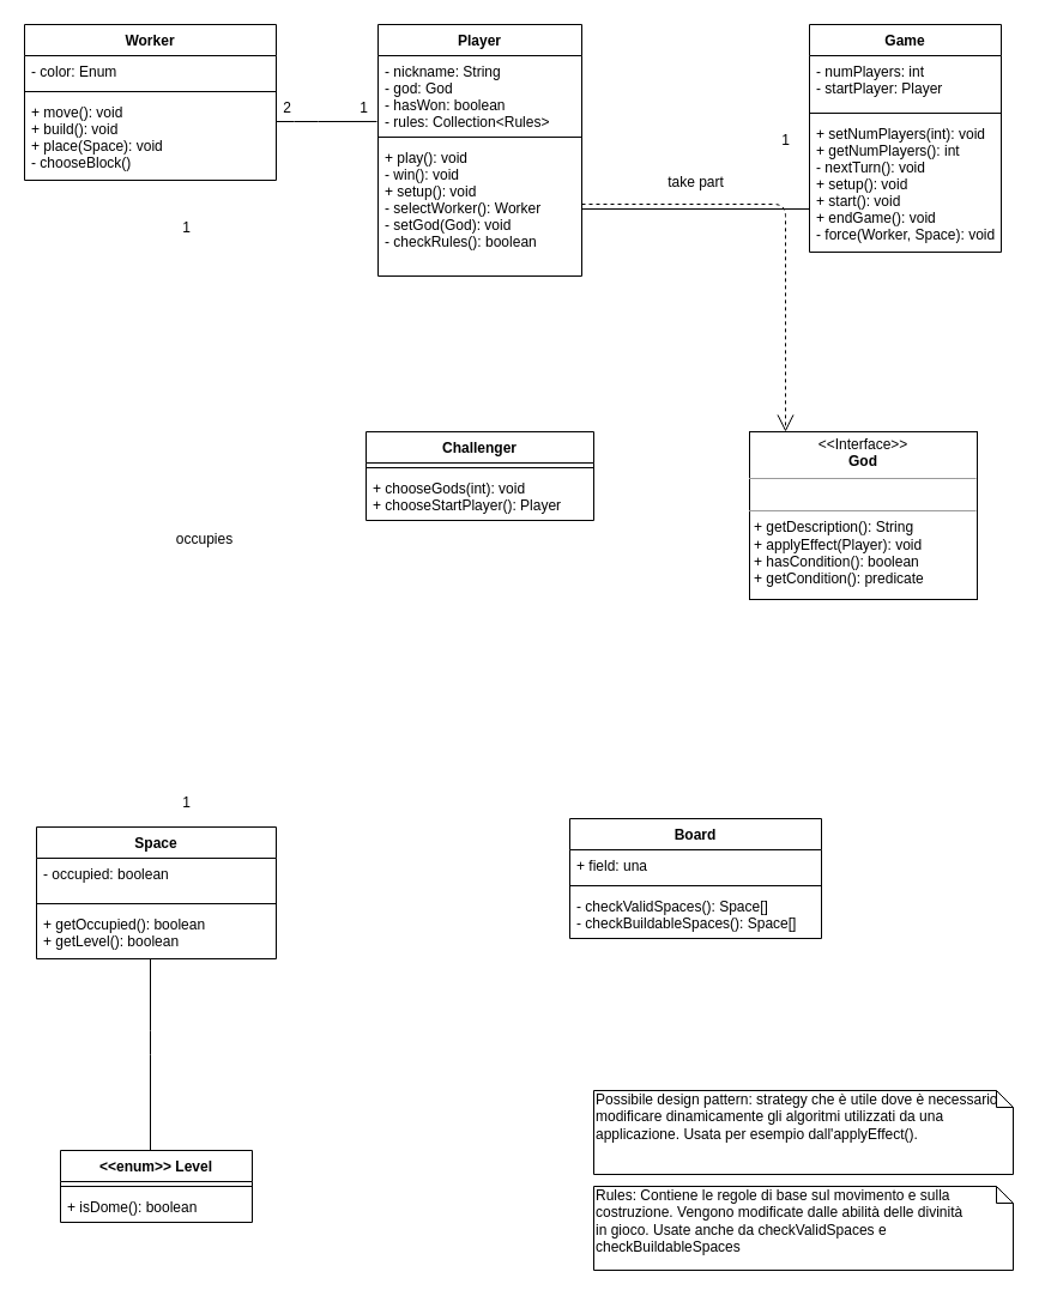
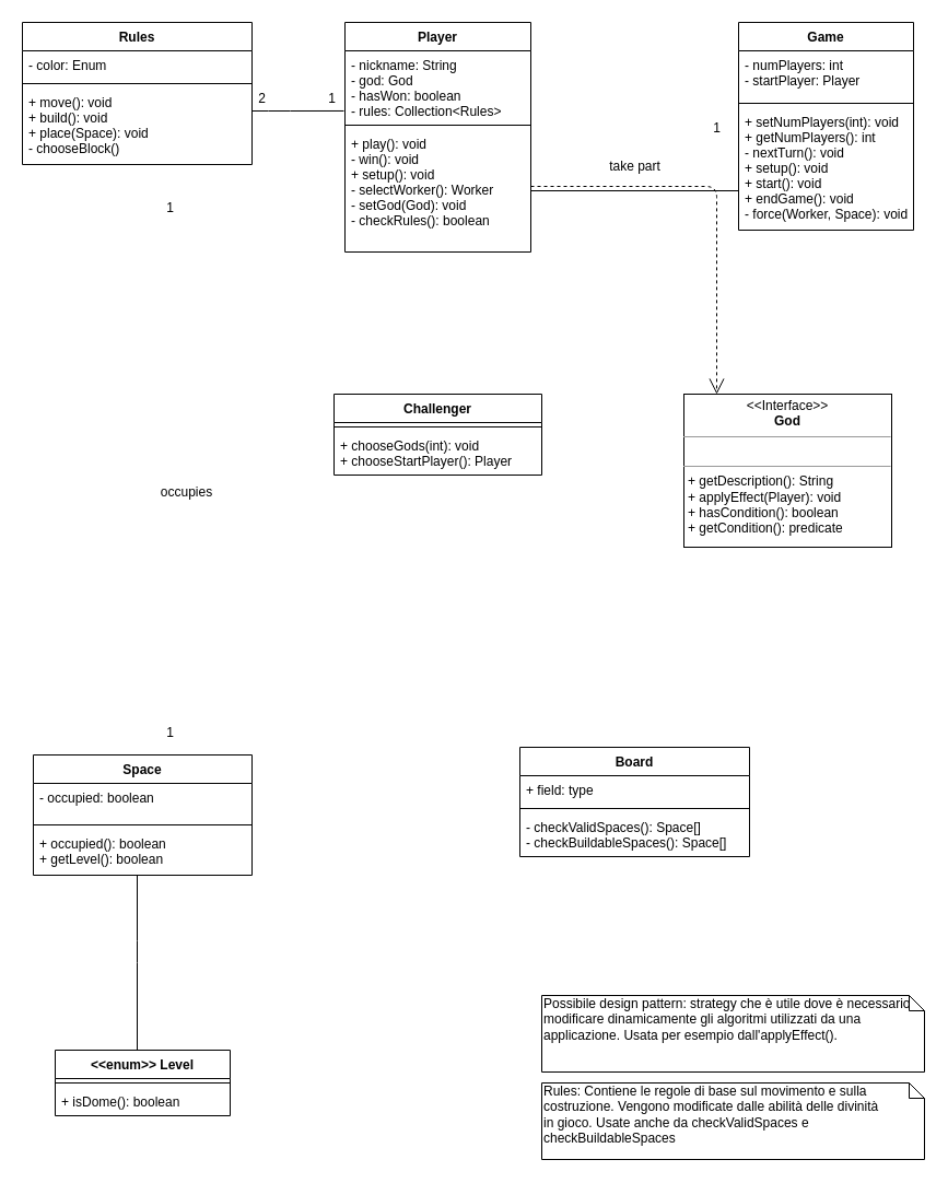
  <mxCell id="0" />
  <mxCell id="1" parent="0" />
  <mxCell id="2" style="endArrow=open;endSize=12;dashed=1;html=1;fontFamily=Helvetica;fontSize=11;fontColor=#000000;align=center;strokeColor=#000000;edgeStyle=orthogonalEdgeStyle;" parent="1" source="11" target="22" edge="1"><mxGeometry relative="1" as="geometry"><mxPoint x="405" y="165" as="targetPoint" /><Array as="points"><mxPoint x="655" y="170" /></Array></mxGeometry></mxCell>
  <mxCell id="3" style="endArrow=none;html=1;edgeStyle=orthogonalEdgeStyle;fontFamily=Helvetica;fontSize=11;fontColor=#000000;align=center;strokeColor=#000000;entryX=-0.006;entryY=0.859;entryDx=0;entryDy=0;entryPerimeter=0;" parent="1" source="7" target="12" edge="1"><mxGeometry relative="1" as="geometry"><mxPoint x="315" y="92" as="targetPoint" /><Array as="points"><mxPoint x="255" y="101" /><mxPoint x="255" y="101" /></Array></mxGeometry></mxCell>
  <mxCell id="4" value="2" style="text;html=1;align=center;verticalAlign=middle;resizable=0;points=[];labelBackgroundColor=#ffffff;" parent="3" vertex="1" connectable="0"><mxGeometry x="-0.813" y="-3" relative="1" as="geometry"><mxPoint y="-15" as="offset" /></mxGeometry></mxCell>
  <mxCell id="5" value="1" style="text;html=1;align=center;verticalAlign=middle;resizable=0;points=[];labelBackgroundColor=#ffffff;" parent="3" vertex="1" connectable="0"><mxGeometry x="0.834" relative="1" as="geometry"><mxPoint x="-4.17" y="-11" as="offset" /></mxGeometry></mxCell>
  <mxCell id="6" style="endArrow=none;html=1;edgeStyle=orthogonalEdgeStyle;fontFamily=Helvetica;fontSize=11;fontColor=#000000;align=center;strokeColor=#000000;" parent="1" source="27" target="31" edge="1"><mxGeometry relative="1" as="geometry"><Array as="points"><mxPoint x="125" y="870" /><mxPoint x="125" y="870" /></Array></mxGeometry></mxCell>
- <mxCell id="7" value="Worker" style="swimlane;fontStyle=1;align=center;verticalAlign=top;childLayout=stackLayout;horizontal=1;startSize=26;horizontalStack=0;resizeParent=1;resizeParentMax=0;resizeLast=0;collapsible=1;marginBottom=0;" parent="1" vertex="1"><mxGeometry x="20" y="20" width="210" height="130" as="geometry"><mxRectangle x="20" y="32" width="70" height="26" as="alternateBounds" /></mxGeometry></mxCell>
+ <mxCell id="7" value="Rules" style="swimlane;fontStyle=1;align=center;verticalAlign=top;childLayout=stackLayout;horizontal=1;startSize=26;horizontalStack=0;resizeParent=1;resizeParentMax=0;resizeLast=0;collapsible=1;marginBottom=0;" parent="1" vertex="1"><mxGeometry x="20" y="20" width="210" height="130" as="geometry"><mxRectangle x="20" y="32" width="70" height="26" as="alternateBounds" /></mxGeometry></mxCell>
  <mxCell id="8" value="- color: Enum" style="text;strokeColor=none;fillColor=none;align=left;verticalAlign=top;spacingLeft=4;spacingRight=4;overflow=hidden;rotatable=0;points=[[0,0.5],[1,0.5]];portConstraint=eastwest;" parent="7" vertex="1"><mxGeometry y="26" width="210" height="26" as="geometry" /></mxCell>
  <mxCell id="9" value="" style="line;strokeWidth=1;fillColor=none;align=left;verticalAlign=middle;spacingTop=-1;spacingLeft=3;spacingRight=3;rotatable=0;labelPosition=right;points=[];portConstraint=eastwest;" parent="7" vertex="1"><mxGeometry y="52" width="210" height="8" as="geometry" /></mxCell>
  <mxCell id="10" value="+ move(): void&#10;+ build(): void&#10;+ place(Space): void&#10;- chooseBlock()" style="text;strokeColor=none;fillColor=none;align=left;verticalAlign=top;spacingLeft=4;spacingRight=4;overflow=hidden;rotatable=0;points=[[0,0.5],[1,0.5]];portConstraint=eastwest;" parent="7" vertex="1"><mxGeometry y="60" width="210" height="70" as="geometry" /></mxCell>
  <mxCell id="11" value="Player" style="swimlane;fontStyle=1;align=center;verticalAlign=top;childLayout=stackLayout;horizontal=1;startSize=26;horizontalStack=0;resizeParent=1;resizeParentMax=0;resizeLast=0;collapsible=1;marginBottom=0;" parent="1" vertex="1"><mxGeometry x="315" y="20" width="170" height="210" as="geometry"><mxRectangle x="310" y="44" width="70" height="26" as="alternateBounds" /></mxGeometry></mxCell>
  <mxCell id="12" value="- nickname: String&#10;- god: God&#10;- hasWon: boolean&#10;- rules: Collection&lt;Rules&gt;" style="text;strokeColor=none;fillColor=none;align=left;verticalAlign=top;spacingLeft=4;spacingRight=4;overflow=hidden;rotatable=0;points=[[0,0.5],[1,0.5]];portConstraint=eastwest;" parent="11" vertex="1"><mxGeometry y="26" width="170" height="64" as="geometry" /></mxCell>
  <mxCell id="13" value="" style="line;strokeWidth=1;fillColor=none;align=left;verticalAlign=middle;spacingTop=-1;spacingLeft=3;spacingRight=3;rotatable=0;labelPosition=right;points=[];portConstraint=eastwest;" parent="11" vertex="1"><mxGeometry y="90" width="170" height="8" as="geometry" /></mxCell>
  <mxCell id="14" value="+ play(): void&#10;- win(): void&#10;+ setup(): void&#10;- selectWorker(): Worker&#10;- setGod(God): void&#10;- checkRules(): boolean" style="text;strokeColor=none;fillColor=none;align=left;verticalAlign=top;spacingLeft=4;spacingRight=4;overflow=hidden;rotatable=0;points=[[0,0.5],[1,0.5]];portConstraint=eastwest;" parent="11" vertex="1"><mxGeometry y="98" width="170" height="112" as="geometry" /></mxCell>
  <mxCell id="15" value="Game" style="swimlane;fontStyle=1;align=center;verticalAlign=top;childLayout=stackLayout;horizontal=1;startSize=26;horizontalStack=0;resizeParent=1;resizeParentMax=0;resizeLast=0;collapsible=1;marginBottom=0;" parent="1" vertex="1"><mxGeometry x="675" y="20" width="160" height="190" as="geometry"><mxRectangle x="670" y="37" width="70" height="26" as="alternateBounds" /></mxGeometry></mxCell>
  <mxCell id="16" value="- numPlayers: int&#10;- startPlayer: Player" style="text;strokeColor=none;fillColor=none;align=left;verticalAlign=top;spacingLeft=4;spacingRight=4;overflow=hidden;rotatable=0;points=[[0,0.5],[1,0.5]];portConstraint=eastwest;" parent="15" vertex="1"><mxGeometry y="26" width="160" height="44" as="geometry" /></mxCell>
  <mxCell id="17" value="" style="line;strokeWidth=1;fillColor=none;align=left;verticalAlign=middle;spacingTop=-1;spacingLeft=3;spacingRight=3;rotatable=0;labelPosition=right;points=[];portConstraint=eastwest;" parent="15" vertex="1"><mxGeometry y="70" width="160" height="8" as="geometry" /></mxCell>
  <mxCell id="18" value="+ setNumPlayers(int): void&#10;+ getNumPlayers(): int&#10;- nextTurn(): void&#10;+ setup(): void&#10;+ start(): void&#10;+ endGame(): void&#10;- force(Worker, Space): void" style="text;strokeColor=none;fillColor=none;align=left;verticalAlign=top;spacingLeft=4;spacingRight=4;overflow=hidden;rotatable=0;points=[[0,0.5],[1,0.5]];portConstraint=eastwest;" parent="15" vertex="1"><mxGeometry y="78" width="160" height="112" as="geometry" /></mxCell>
  <mxCell id="19" value="Challenger" style="swimlane;fontStyle=1;align=center;verticalAlign=top;childLayout=stackLayout;horizontal=1;startSize=26;horizontalStack=0;resizeParent=1;resizeParentMax=0;resizeLast=0;collapsible=1;marginBottom=0;" parent="1" vertex="1"><mxGeometry x="305" y="360" width="190" height="74" as="geometry" /></mxCell>
  <mxCell id="20" value="" style="line;strokeWidth=1;fillColor=none;align=left;verticalAlign=middle;spacingTop=-1;spacingLeft=3;spacingRight=3;rotatable=0;labelPosition=right;points=[];portConstraint=eastwest;" parent="19" vertex="1"><mxGeometry y="26" width="190" height="8" as="geometry" /></mxCell>
  <mxCell id="21" value="+ chooseGods(int): void&#10;+ chooseStartPlayer(): Player" style="text;strokeColor=none;fillColor=none;align=left;verticalAlign=top;spacingLeft=4;spacingRight=4;overflow=hidden;rotatable=0;points=[[0,0.5],[1,0.5]];portConstraint=eastwest;" parent="19" vertex="1"><mxGeometry y="34" width="190" height="40" as="geometry" /></mxCell>
  <mxCell id="22" value="&lt;p style=&quot;margin: 0px ; margin-top: 4px ; text-align: center&quot;&gt;&amp;lt;&amp;lt;Interface&amp;gt;&amp;gt;&lt;br&gt;&lt;b&gt;God&lt;/b&gt;&lt;/p&gt;&lt;hr size=&quot;1&quot;&gt;&lt;p style=&quot;margin: 0px ; margin-left: 4px&quot;&gt;&lt;br&gt;&lt;/p&gt;&lt;hr size=&quot;1&quot;&gt;&lt;p style=&quot;margin: 0px ; margin-left: 4px&quot;&gt;+ getDescription(): String&lt;/p&gt;&lt;p style=&quot;margin: 0px ; margin-left: 4px&quot;&gt;+ applyEffect(Player): void&lt;/p&gt;&lt;p style=&quot;margin: 0px ; margin-left: 4px&quot;&gt;+ hasCondition(): boolean&lt;/p&gt;&lt;p style=&quot;margin: 0px ; margin-left: 4px&quot;&gt;+ getCondition(): predicate&lt;/p&gt;&lt;p style=&quot;margin: 0px ; margin-left: 4px&quot;&gt;&lt;br&gt;&lt;/p&gt;" style="verticalAlign=top;align=left;overflow=fill;fontSize=12;fontFamily=Helvetica;html=1;" parent="1" vertex="1"><mxGeometry x="625" y="360" width="190" height="140" as="geometry" /></mxCell>
  <mxCell id="23" style="endArrow=none;html=1;edgeStyle=orthogonalEdgeStyle;fontFamily=Helvetica;fontSize=11;fontColor=#000000;align=center;strokeColor=#000000;" parent="1" source="14" target="18" edge="1"><mxGeometry relative="1" as="geometry"><Array as="points"><mxPoint x="675" y="129" /></Array><mxPoint x="545" y="140" as="sourcePoint" /><mxPoint x="673" y="129" as="targetPoint" /></mxGeometry></mxCell>
  <mxCell id="24" value="take part" style="text;html=1;align=center;verticalAlign=middle;resizable=0;points=[];autosize=1;" parent="1" vertex="1"><mxGeometry x="550" y="142" width="60" height="20" as="geometry" /></mxCell>
  <mxCell id="25" value="1" style="text;html=1;align=center;verticalAlign=middle;resizable=0;points=[];autosize=1;" parent="1" vertex="1"><mxGeometry x="645" y="107" width="20" height="20" as="geometry" /></mxCell>
  <mxCell id="26" value="&lt;span style=&quot;text-align: center ; white-space: nowrap&quot;&gt;Rules: Contiene le regole di base sul movimento e sulla&lt;/span&gt;&lt;br style=&quot;text-align: center ; white-space: nowrap&quot;&gt;&lt;span style=&quot;text-align: center ; white-space: nowrap&quot;&gt;costruzione. Vengono modificate dalle abilità delle divinità&amp;nbsp;&lt;/span&gt;&lt;br style=&quot;text-align: center ; white-space: nowrap&quot;&gt;&lt;span style=&quot;text-align: center ; white-space: nowrap&quot;&gt;in gioco. Usate anche da checkValidSpaces e&amp;nbsp;&lt;/span&gt;&lt;br style=&quot;text-align: center ; white-space: nowrap&quot;&gt;&lt;span style=&quot;text-align: center ; white-space: nowrap&quot;&gt;checkBuildableSpaces&lt;/span&gt;" style="shape=note;whiteSpace=wrap;html=1;size=14;verticalAlign=top;align=left;spacingTop=-6;" parent="1" vertex="1"><mxGeometry x="495" y="990" width="350" height="70" as="geometry" /></mxCell>
  <mxCell id="27" value="Space" style="swimlane;fontStyle=1;align=center;verticalAlign=top;childLayout=stackLayout;horizontal=1;startSize=26;horizontalStack=0;resizeParent=1;resizeParentMax=0;resizeLast=0;collapsible=1;marginBottom=0;" parent="1" vertex="1"><mxGeometry x="30" y="690" width="200" height="110" as="geometry" /></mxCell>
  <mxCell id="28" value="- occupied: boolean" style="text;strokeColor=none;fillColor=none;align=left;verticalAlign=top;spacingLeft=4;spacingRight=4;overflow=hidden;rotatable=0;points=[[0,0.5],[1,0.5]];portConstraint=eastwest;" parent="27" vertex="1"><mxGeometry y="26" width="200" height="34" as="geometry" /></mxCell>
  <mxCell id="29" value="" style="line;strokeWidth=1;fillColor=none;align=left;verticalAlign=middle;spacingTop=-1;spacingLeft=3;spacingRight=3;rotatable=0;labelPosition=right;points=[];portConstraint=eastwest;" parent="27" vertex="1"><mxGeometry y="60" width="200" height="8" as="geometry" /></mxCell>
- <mxCell id="30" value="+ getOccupied(): boolean&#10;+ getLevel(): boolean" style="text;strokeColor=none;fillColor=none;align=left;verticalAlign=top;spacingLeft=4;spacingRight=4;overflow=hidden;rotatable=0;points=[[0,0.5],[1,0.5]];portConstraint=eastwest;" parent="27" vertex="1"><mxGeometry y="68" width="200" height="42" as="geometry" /></mxCell>
+ <mxCell id="30" value="+ occupied(): boolean&#10;+ getLevel(): boolean" style="text;strokeColor=none;fillColor=none;align=left;verticalAlign=top;spacingLeft=4;spacingRight=4;overflow=hidden;rotatable=0;points=[[0,0.5],[1,0.5]];portConstraint=eastwest;" parent="27" vertex="1"><mxGeometry y="68" width="200" height="42" as="geometry" /></mxCell>
  <mxCell id="31" value="&lt;&lt;enum&gt;&gt; Level" style="swimlane;fontStyle=1;align=center;verticalAlign=top;childLayout=stackLayout;horizontal=1;startSize=26;horizontalStack=0;resizeParent=1;resizeParentMax=0;resizeLast=0;collapsible=1;marginBottom=0;" parent="1" vertex="1"><mxGeometry x="50" y="960" width="160" height="60" as="geometry" /></mxCell>
  <mxCell id="32" value="" style="line;strokeWidth=1;fillColor=none;align=left;verticalAlign=middle;spacingTop=-1;spacingLeft=3;spacingRight=3;rotatable=0;labelPosition=right;points=[];portConstraint=eastwest;" parent="31" vertex="1"><mxGeometry y="26" width="160" height="8" as="geometry" /></mxCell>
  <mxCell id="33" value="+ isDome(): boolean" style="text;strokeColor=none;fillColor=none;align=left;verticalAlign=top;spacingLeft=4;spacingRight=4;overflow=hidden;rotatable=0;points=[[0,0.5],[1,0.5]];portConstraint=eastwest;" parent="31" vertex="1"><mxGeometry y="34" width="160" height="26" as="geometry" /></mxCell>
  <mxCell id="34" value="1" style="text;html=1;align=center;verticalAlign=middle;resizable=0;points=[];autosize=1;" parent="1" vertex="1"><mxGeometry x="145" y="180" width="20" height="20" as="geometry" /></mxCell>
  <mxCell id="35" value="1" style="text;html=1;align=center;verticalAlign=middle;resizable=0;points=[];autosize=1;" parent="1" vertex="1"><mxGeometry x="145" y="660" width="20" height="20" as="geometry" /></mxCell>
  <mxCell id="36" value="occupies" style="text;html=1;align=center;verticalAlign=middle;resizable=0;points=[];autosize=1;rotation=0;" parent="1" vertex="1"><mxGeometry x="140" y="440" width="60" height="20" as="geometry" /></mxCell>
  <mxCell id="37" value="Possibile design pattern: strategy che è utile dove è necessario modificare dinamicamente gli algoritmi utilizzati da una applicazione. Usata per esempio dall'applyEffect()." style="shape=note;whiteSpace=wrap;html=1;size=14;verticalAlign=top;align=left;spacingTop=-6;" parent="1" vertex="1"><mxGeometry x="495" y="910" width="350" height="70" as="geometry" /></mxCell>
  <mxCell id="38" value="Board" style="swimlane;fontStyle=1;align=center;verticalAlign=top;childLayout=stackLayout;horizontal=1;startSize=26;horizontalStack=0;resizeParent=1;resizeParentMax=0;resizeLast=0;collapsible=1;marginBottom=0;" parent="1" vertex="1"><mxGeometry x="475" y="683" width="210" height="100" as="geometry"><mxRectangle x="450" y="740" width="70" height="26" as="alternateBounds" /></mxGeometry></mxCell>
- <mxCell id="39" value="+ field: una" style="text;strokeColor=none;fillColor=none;align=left;verticalAlign=top;spacingLeft=4;spacingRight=4;overflow=hidden;rotatable=0;points=[[0,0.5],[1,0.5]];portConstraint=eastwest;" parent="38" vertex="1"><mxGeometry y="26" width="210" height="26" as="geometry" /></mxCell>
+ <mxCell id="39" value="+ field: type" style="text;strokeColor=none;fillColor=none;align=left;verticalAlign=top;spacingLeft=4;spacingRight=4;overflow=hidden;rotatable=0;points=[[0,0.5],[1,0.5]];portConstraint=eastwest;" parent="38" vertex="1"><mxGeometry y="26" width="210" height="26" as="geometry" /></mxCell>
  <mxCell id="40" value="" style="line;strokeWidth=1;fillColor=none;align=left;verticalAlign=middle;spacingTop=-1;spacingLeft=3;spacingRight=3;rotatable=0;labelPosition=right;points=[];portConstraint=eastwest;" parent="38" vertex="1"><mxGeometry y="52" width="210" height="8" as="geometry" /></mxCell>
  <mxCell id="41" value="- checkValidSpaces(): Space[]&#10;- checkBuildableSpaces(): Space[]" style="text;strokeColor=none;fillColor=none;align=left;verticalAlign=top;spacingLeft=4;spacingRight=4;overflow=hidden;rotatable=0;points=[[0,0.5],[1,0.5]];portConstraint=eastwest;" parent="38" vertex="1"><mxGeometry y="60" width="210" height="40" as="geometry" /></mxCell>
